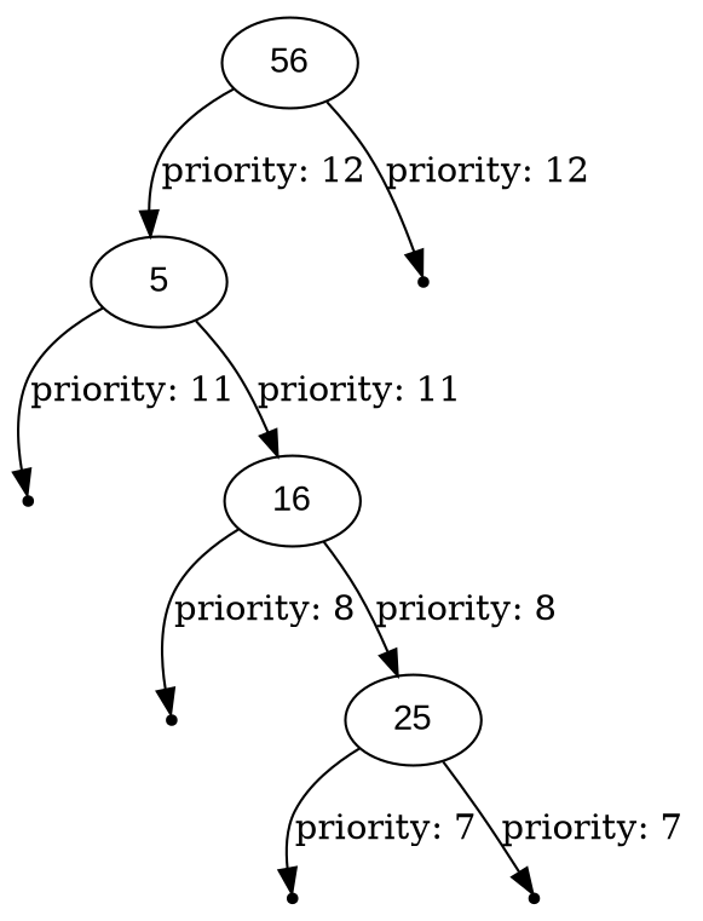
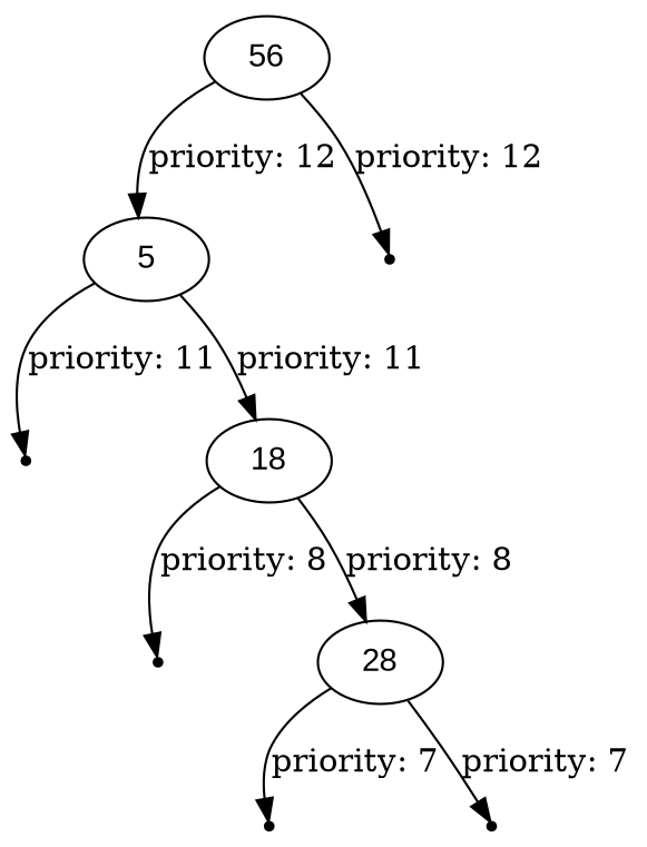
  digraph {
    node [fontname=Arial shape=point]
    n1 [label=56 shape=""]
    5 [shape=""]
    null4
    null0
-   18 [label=16 shape=""]
+   18 [shape=""]
    null1
-   25 [shape=""]
+   25 [label=28 shape=""]
    null2
    null3
    n1 -> 5 [label="priority: 12"]
    n1 -> null4 [label="priority: 12"]
    5 -> null0 [label="priority: 11"]
    5 -> 18 [label="priority: 11"]
    18 -> null1 [label="priority: 8"]
    18 -> 25 [label="priority: 8"]
    25 -> null2 [label="priority: 7"]
    25 -> null3 [label="priority: 7"]
  }
